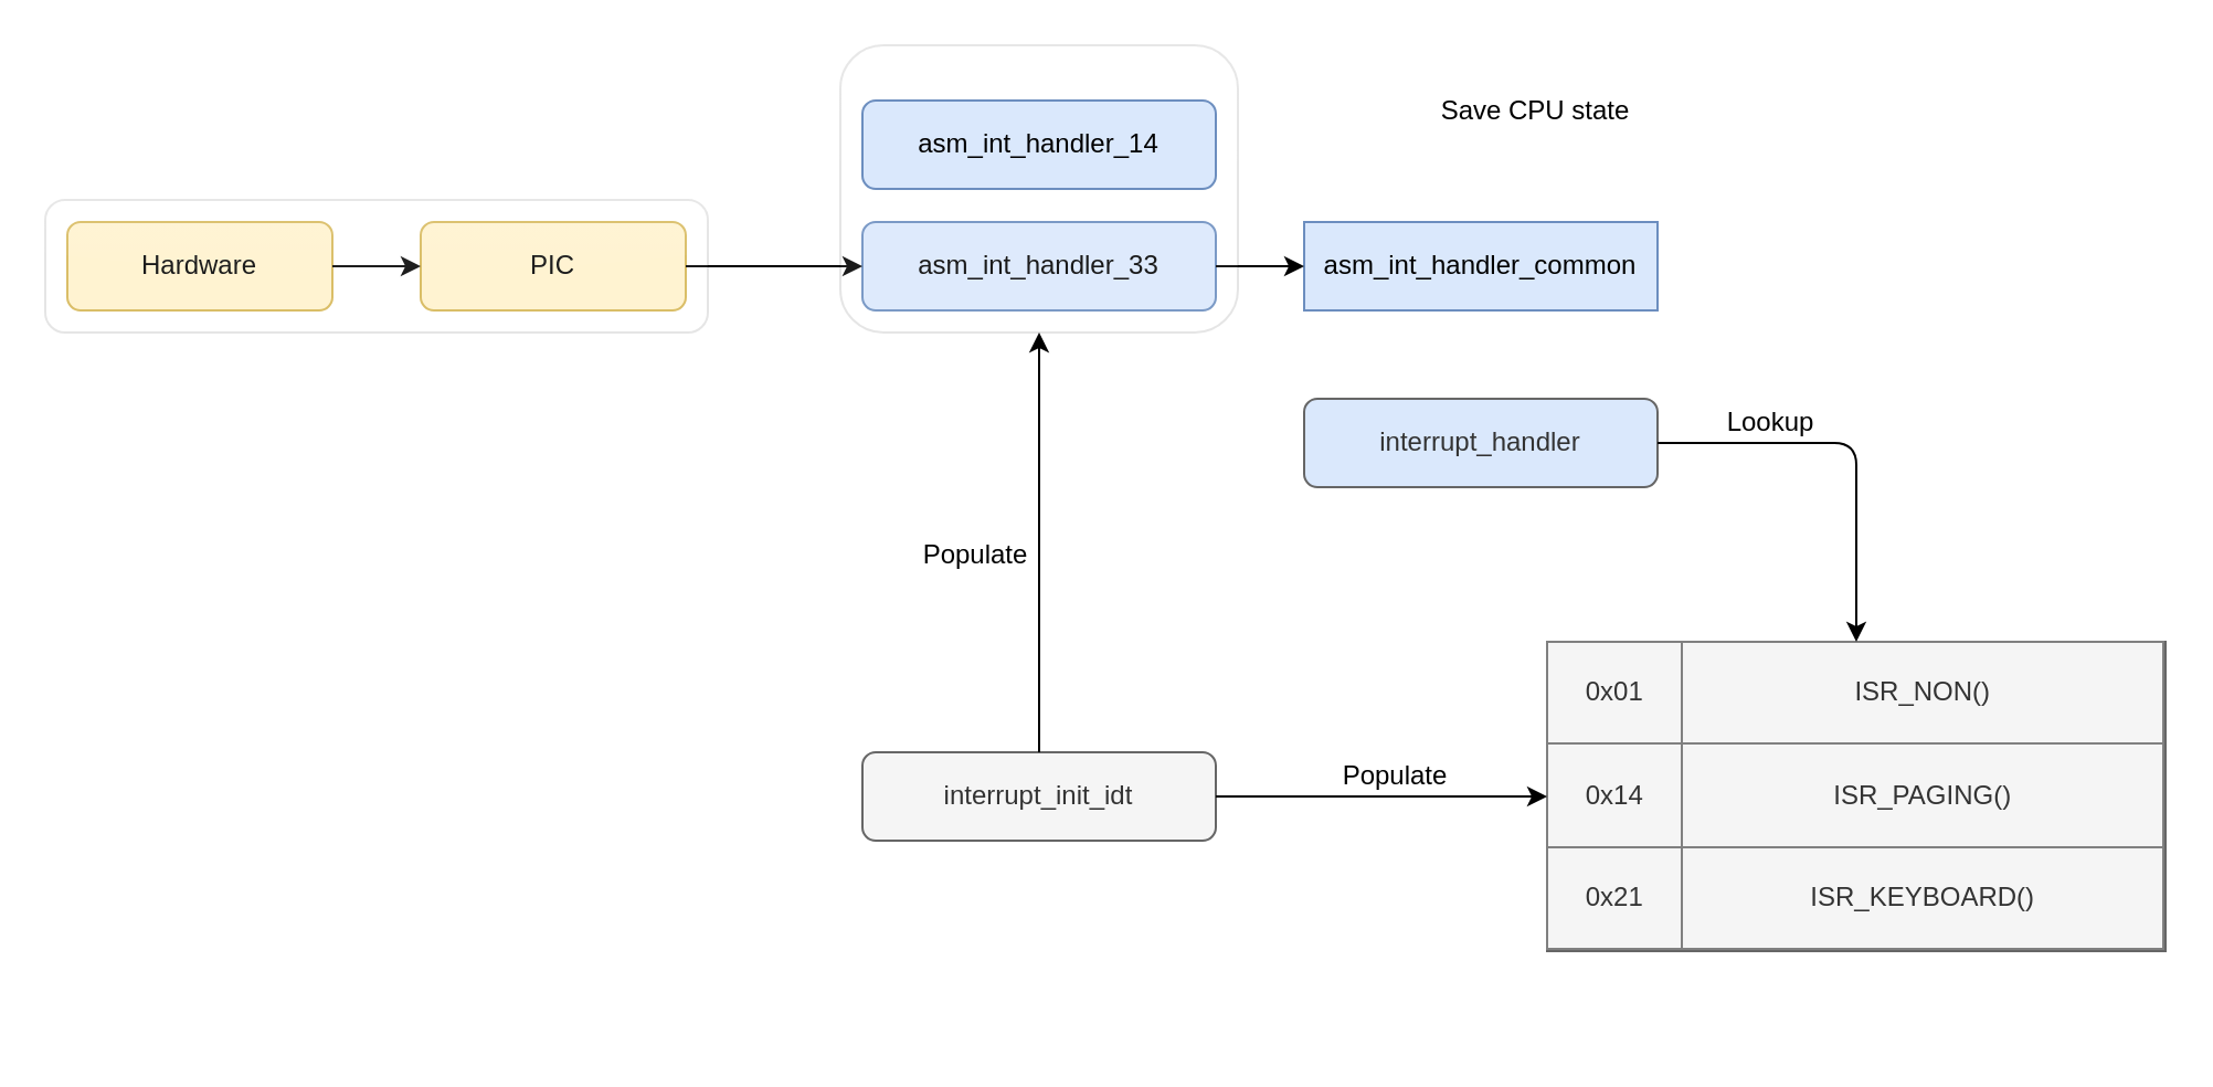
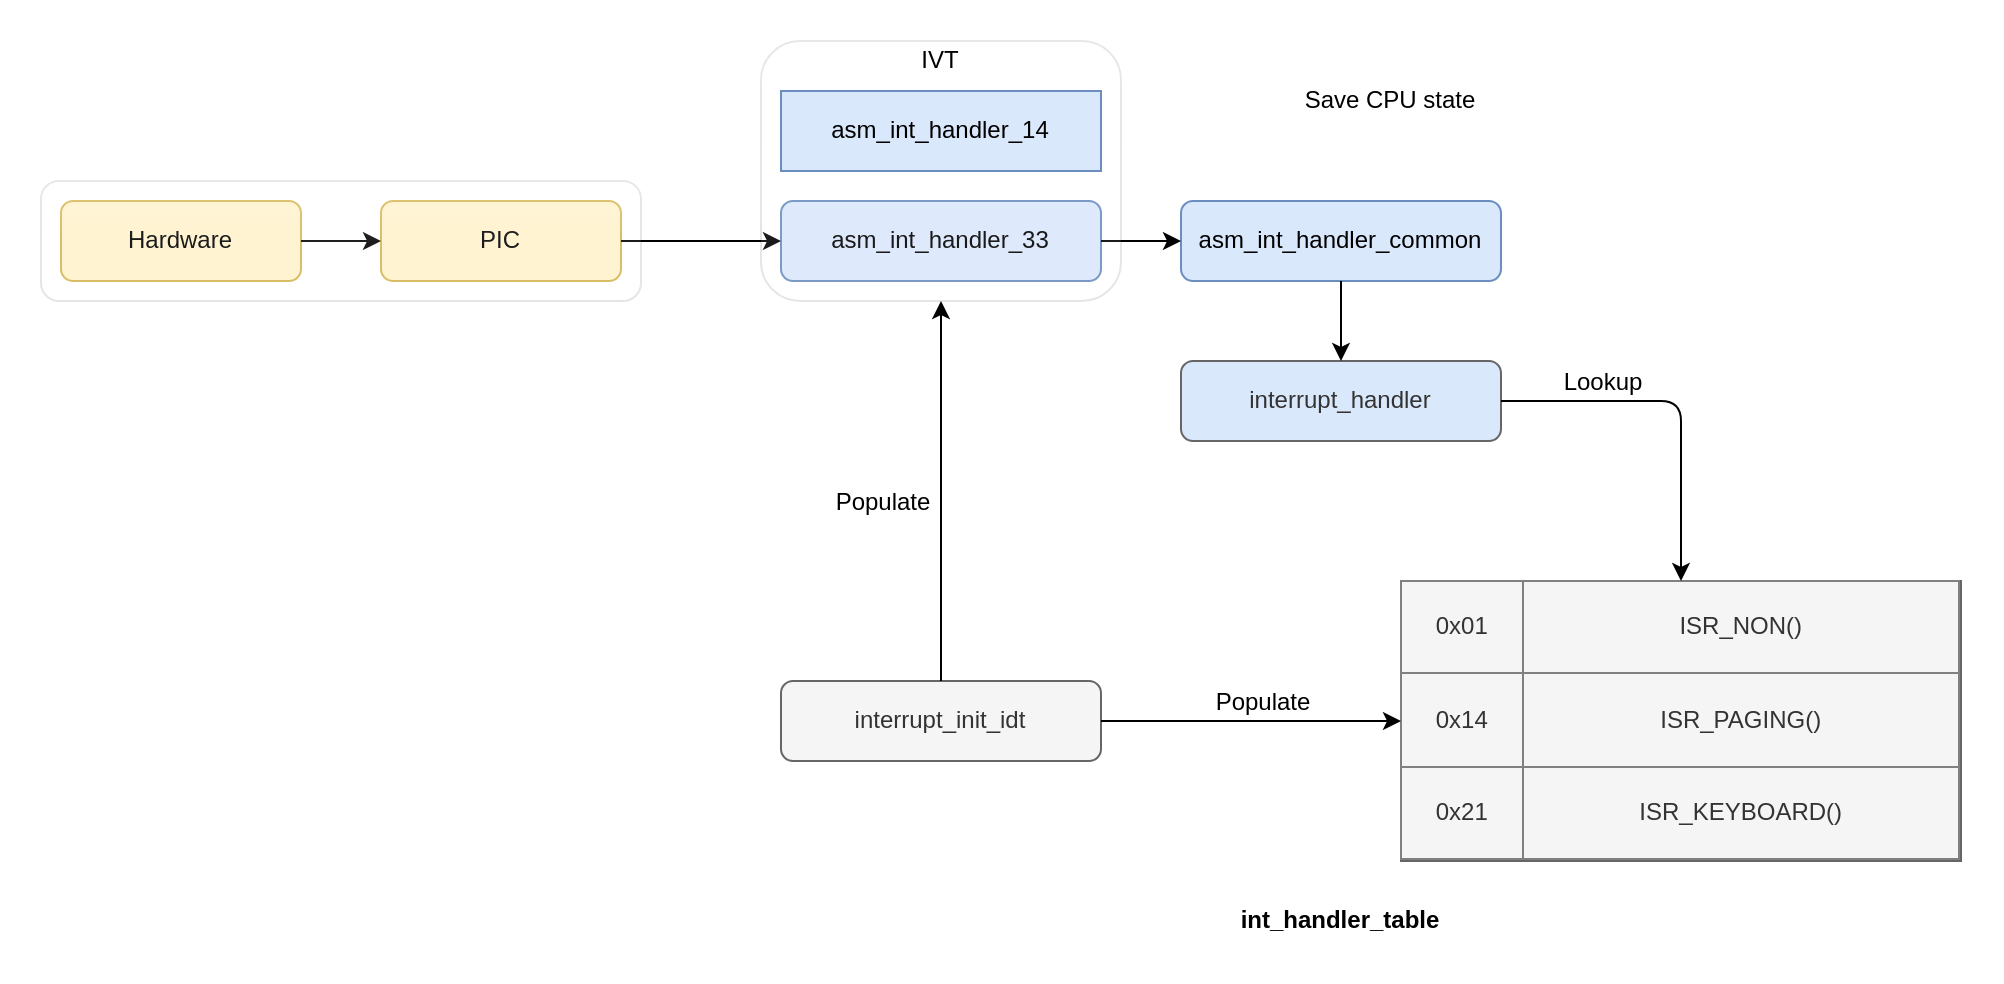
  <mxCell id="0" />
  <mxCell id="1" parent="0" />
  <mxCell id="2" value="Hardware" style="rounded=1;whiteSpace=wrap;html=1;fillColor=#fff2cc;strokeColor=#d6b656;" vertex="1" parent="1"><mxGeometry x="30" y="100" width="120" height="40" as="geometry" /></mxCell>
  <mxCell id="3" value="PIC" style="rounded=1;whiteSpace=wrap;html=1;fillColor=#fff2cc;strokeColor=#d6b656;" vertex="1" parent="1"><mxGeometry x="190" y="100" width="120" height="40" as="geometry" /></mxCell>
  <mxCell id="4" value="asm_int_handler_33" style="rounded=1;whiteSpace=wrap;html=1;fillColor=#dae8fc;strokeColor=#6c8ebf;" vertex="1" parent="1"><mxGeometry x="390" y="100" width="160" height="40" as="geometry" /></mxCell>
- <mxCell id="5" value="asm_int_handler_common" style="whiteSpace=wrap;html=1;fillColor=#dae8fc;strokeColor=#6c8ebf;rounded=0;" vertex="1" parent="1"><mxGeometry x="590" y="100" width="160" height="40" as="geometry" /></mxCell>
+ <mxCell id="5" value="asm_int_handler_common" style="rounded=1;whiteSpace=wrap;html=1;fillColor=#dae8fc;strokeColor=#6c8ebf;" vertex="1" parent="1"><mxGeometry x="590" y="100" width="160" height="40" as="geometry" /></mxCell>
  <mxCell id="6" value="interrupt_handler" style="rounded=1;whiteSpace=wrap;html=1;fillColor=#dae8fc;strokeColor=#666666;fontColor=#333333;" vertex="1" parent="1"><mxGeometry x="590" y="180" width="160" height="40" as="geometry" /></mxCell>
  <mxCell id="7" value="&lt;table style=&quot;width: 100% ; height: 100% ; border-collapse: collapse&quot; width=&quot;100%&quot; border=&quot;1&quot;&gt;&lt;tbody&gt;&lt;tr&gt;&lt;td align=&quot;center&quot;&gt;0x01&lt;/td&gt;&lt;td align=&quot;center&quot;&gt;ISR_NON()&lt;br&gt;&lt;/td&gt;&lt;/tr&gt;&lt;tr&gt;&lt;td align=&quot;center&quot;&gt;0x14&lt;br&gt;&lt;/td&gt;&lt;td align=&quot;center&quot;&gt;ISR_PAGING()&lt;/td&gt;&lt;/tr&gt;&lt;tr&gt;&lt;td align=&quot;center&quot;&gt;0x21&lt;/td&gt;&lt;td align=&quot;center&quot;&gt;ISR_KEYBOARD()&lt;br&gt;&lt;/td&gt;&lt;/tr&gt;&lt;/tbody&gt;&lt;/table&gt;" style="text;html=1;strokeColor=#666666;fillColor=#f5f5f5;overflow=fill;fontColor=#333333;" vertex="1" parent="1"><mxGeometry x="700" y="290" width="280" height="140" as="geometry" /></mxCell>
+ <mxCell id="8" value="&lt;b&gt;int_handler_table&lt;/b&gt;" style="text;html=1;strokeColor=none;fillColor=none;align=center;verticalAlign=middle;whiteSpace=wrap;rounded=0;" vertex="1" parent="1"><mxGeometry x="615" y="450" width="110" height="20" as="geometry" /></mxCell>
  <mxCell id="9" value="" style="endArrow=classic;html=1;entryX=0;entryY=0.5;entryDx=0;entryDy=0;exitX=1;exitY=0.5;exitDx=0;exitDy=0;" edge="1" parent="1" source="2" target="3"><mxGeometry width="50" height="50" relative="1" as="geometry"><mxPoint x="30" y="540" as="sourcePoint" /><mxPoint x="80" y="490" as="targetPoint" /></mxGeometry></mxCell>
  <mxCell id="10" value="" style="endArrow=classic;html=1;entryX=0;entryY=0.5;entryDx=0;entryDy=0;exitX=1;exitY=0.5;exitDx=0;exitDy=0;" edge="1" parent="1" source="3" target="4"><mxGeometry width="50" height="50" relative="1" as="geometry"><mxPoint x="30" y="540" as="sourcePoint" /><mxPoint x="80" y="490" as="targetPoint" /></mxGeometry></mxCell>
  <mxCell id="11" value="" style="endArrow=classic;html=1;entryX=0;entryY=0.5;entryDx=0;entryDy=0;exitX=1;exitY=0.5;exitDx=0;exitDy=0;" edge="1" parent="1" source="4" target="5"><mxGeometry width="50" height="50" relative="1" as="geometry"><mxPoint x="30" y="540" as="sourcePoint" /><mxPoint x="80" y="490" as="targetPoint" /></mxGeometry></mxCell>
+ <mxCell id="12" value="" style="endArrow=classic;html=1;entryX=0.5;entryY=0;entryDx=0;entryDy=0;exitX=0.5;exitY=1;exitDx=0;exitDy=0;" edge="1" parent="1" source="5" target="6"><mxGeometry width="50" height="50" relative="1" as="geometry"><mxPoint x="30" y="540" as="sourcePoint" /><mxPoint x="80" y="490" as="targetPoint" /></mxGeometry></mxCell>
  <mxCell id="13" value="" style="endArrow=classic;html=1;entryX=0.5;entryY=0;entryDx=0;entryDy=0;exitX=1;exitY=0.5;exitDx=0;exitDy=0;" edge="1" parent="1" source="6" target="7"><mxGeometry width="50" height="50" relative="1" as="geometry"><mxPoint x="30" y="540" as="sourcePoint" /><mxPoint x="80" y="490" as="targetPoint" /><Array as="points"><mxPoint x="840" y="200" /></Array></mxGeometry></mxCell>
  <mxCell id="14" value="Lookup" style="text;html=1;align=center;verticalAlign=middle;resizable=0;points=[];;labelBackgroundColor=#ffffff;" vertex="1" connectable="0" parent="13"><mxGeometry x="-0.275" y="-2" relative="1" as="geometry"><mxPoint x="-15" y="-12" as="offset" /></mxGeometry></mxCell>
  <mxCell id="15" value="interrupt_init_idt" style="rounded=1;whiteSpace=wrap;html=1;fillColor=#f5f5f5;strokeColor=#666666;fontColor=#333333;" vertex="1" parent="1"><mxGeometry x="390" y="340" width="160" height="40" as="geometry" /></mxCell>
  <mxCell id="16" value="" style="endArrow=classic;html=1;entryX=0;entryY=0.5;entryDx=0;entryDy=0;exitX=1;exitY=0.5;exitDx=0;exitDy=0;" edge="1" parent="1" source="15" target="7"><mxGeometry width="50" height="50" relative="1" as="geometry"><mxPoint x="30" y="540" as="sourcePoint" /><mxPoint x="80" y="490" as="targetPoint" /></mxGeometry></mxCell>
  <mxCell id="17" value="Populate" style="text;html=1;align=center;verticalAlign=middle;resizable=0;points=[];;labelBackgroundColor=#ffffff;" vertex="1" connectable="0" parent="16"><mxGeometry x="-0.286" y="2" relative="1" as="geometry"><mxPoint x="26" y="-8" as="offset" /></mxGeometry></mxCell>
  <mxCell id="18" value="" style="rounded=1;whiteSpace=wrap;html=1;glass=1;opacity=10;strokeWidth=1;" vertex="1" parent="1"><mxGeometry x="20" y="90" width="300" height="60" as="geometry" /></mxCell>
  <mxCell id="19" value="Save CPU state" style="text;html=1;strokeColor=none;fillColor=none;align=center;verticalAlign=middle;whiteSpace=wrap;rounded=0;glass=1;opacity=10;" vertex="1" parent="1"><mxGeometry x="645" y="40" width="100" height="20" as="geometry" /></mxCell>
  <mxCell id="20" value="" style="rounded=1;whiteSpace=wrap;html=1;glass=1;strokeWidth=1;opacity=10;" vertex="1" parent="1"><mxGeometry x="380" y="20" width="180" height="130" as="geometry" /></mxCell>
- <mxCell id="21" value="asm_int_handler_14" style="rounded=1;whiteSpace=wrap;html=1;fillColor=#dae8fc;strokeColor=#6c8ebf;" vertex="1" parent="1"><mxGeometry x="390" y="45" width="160" height="40" as="geometry" /></mxCell>
+ <mxCell id="21" value="asm_int_handler_14" style="whiteSpace=wrap;html=1;fillColor=#dae8fc;strokeColor=#6c8ebf;rounded=0;" vertex="1" parent="1"><mxGeometry x="390" y="45" width="160" height="40" as="geometry" /></mxCell>
+ <mxCell id="22" value="IVT" style="text;html=1;strokeColor=none;fillColor=none;align=center;verticalAlign=middle;whiteSpace=wrap;rounded=0;glass=1;opacity=10;" vertex="1" parent="1"><mxGeometry x="450" y="20" width="40" height="20" as="geometry" /></mxCell>
  <mxCell id="23" value="" style="endArrow=classic;html=1;entryX=0.5;entryY=1;entryDx=0;entryDy=0;exitX=0.5;exitY=0;exitDx=0;exitDy=0;" edge="1" parent="1" source="15" target="20"><mxGeometry width="50" height="50" relative="1" as="geometry"><mxPoint x="20" y="540" as="sourcePoint" /><mxPoint x="70" y="490" as="targetPoint" /></mxGeometry></mxCell>
  <mxCell id="24" value="Populate" style="text;html=1;align=center;verticalAlign=middle;resizable=0;points=[];;labelBackgroundColor=#ffffff;" vertex="1" connectable="0" parent="23"><mxGeometry x="-0.221" y="-3" relative="1" as="geometry"><mxPoint x="-33" y="-16" as="offset" /></mxGeometry></mxCell>
